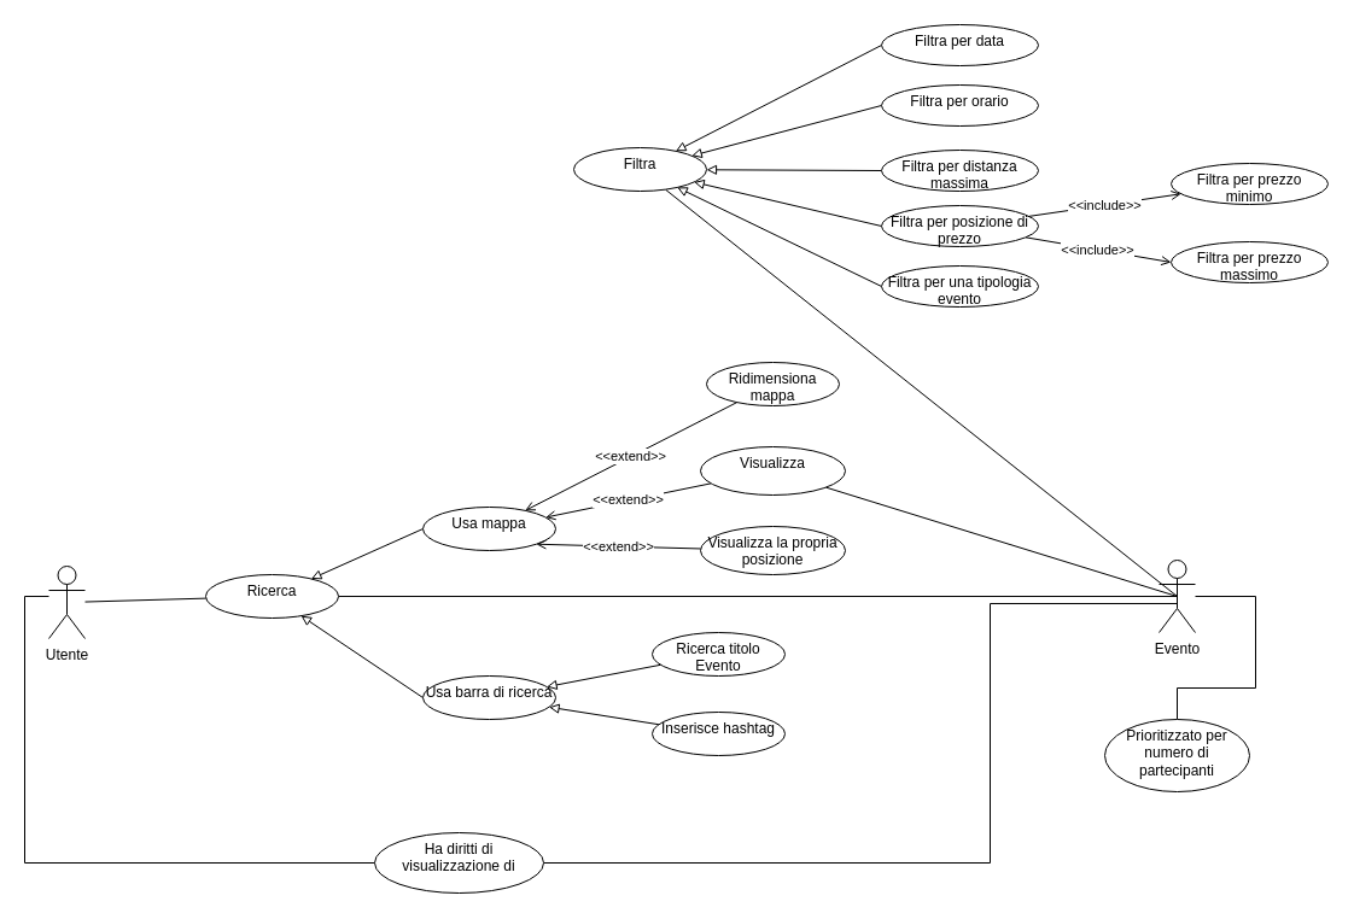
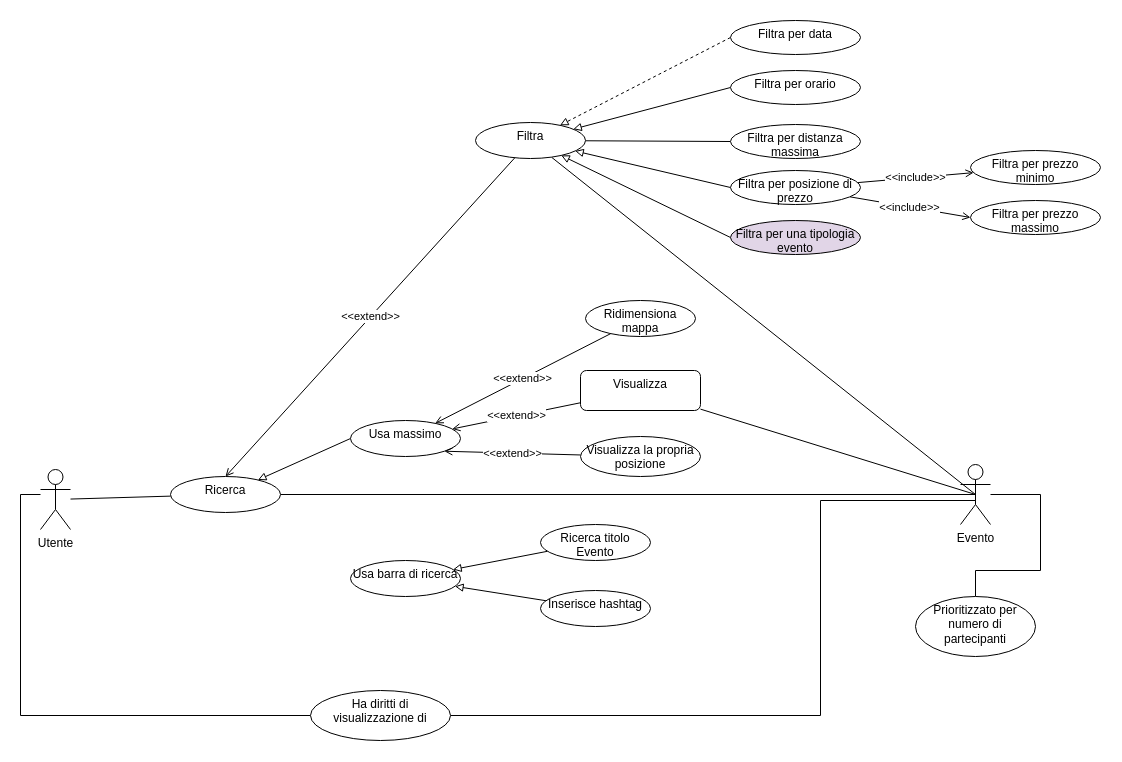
  <mxCell id="0" />
  <mxCell id="1" parent="0" />
  <mxCell id="2" value="" style="rounded=0;orthogonalLoop=1;jettySize=auto;html=1;endArrow=none;endFill=0;" edge="1" parent="1" source="4" target="8"><mxGeometry relative="1" as="geometry" /></mxCell>
  <mxCell id="3" style="edgeStyle=orthogonalEdgeStyle;rounded=0;orthogonalLoop=1;jettySize=auto;html=1;entryX=0;entryY=0.5;entryDx=0;entryDy=0;fontColor=none;endArrow=none;endFill=0;" edge="1" parent="1" source="4" target="43"><mxGeometry relative="1" as="geometry"><Array as="points"><mxPoint x="20" y="494" /><mxPoint x="20" y="715" /></Array></mxGeometry></mxCell>
  <mxCell id="4" value="Utente" style="shape=umlActor;verticalLabelPosition=bottom;verticalAlign=top;html=1;" vertex="1" parent="1"><mxGeometry x="40" y="469" width="30" height="60" as="geometry" /></mxCell>
  <mxCell id="5" value="" style="edgeStyle=none;rounded=0;orthogonalLoop=1;jettySize=auto;html=1;endArrow=none;endFill=0;entryX=0.5;entryY=0.5;entryDx=0;entryDy=0;entryPerimeter=0;" edge="1" parent="1" source="8" target="10"><mxGeometry relative="1" as="geometry"><mxPoint x="980" y="494" as="targetPoint" /></mxGeometry></mxCell>
  <mxCell id="6" style="edgeStyle=none;rounded=0;orthogonalLoop=1;jettySize=auto;html=1;endArrow=block;endFill=0;exitX=0;exitY=0.5;exitDx=0;exitDy=0;" edge="1" parent="1" source="12" target="8"><mxGeometry relative="1" as="geometry" /></mxCell>
- <mxCell id="7" style="edgeStyle=none;rounded=0;orthogonalLoop=1;jettySize=auto;html=1;endArrow=block;endFill=0;exitX=0;exitY=0.5;exitDx=0;exitDy=0;" edge="1" parent="1" source="15" target="8"><mxGeometry relative="1" as="geometry" /></mxCell>
  <mxCell id="8" value="Ricerca" style="ellipse;whiteSpace=wrap;html=1;verticalAlign=top;" vertex="1" parent="1"><mxGeometry x="170" y="476" width="110" height="36" as="geometry" /></mxCell>
  <mxCell id="9" style="edgeStyle=orthogonalEdgeStyle;rounded=0;orthogonalLoop=1;jettySize=auto;html=1;entryX=0.5;entryY=0;entryDx=0;entryDy=0;fontColor=none;endArrow=none;endFill=0;" edge="1" parent="1" source="10" target="41"><mxGeometry relative="1" as="geometry"><Array as="points"><mxPoint x="1040" y="494" /><mxPoint x="1040" y="570" /><mxPoint x="975" y="570" /></Array></mxGeometry></mxCell>
  <mxCell id="10" value="Evento" style="shape=umlActor;verticalLabelPosition=bottom;verticalAlign=top;html=1;" vertex="1" parent="1"><mxGeometry x="960" y="464" width="30" height="60" as="geometry" /></mxCell>
  <mxCell id="11" value="&amp;lt;&amp;lt;extend&amp;gt;&amp;gt;" style="edgeStyle=none;rounded=0;orthogonalLoop=1;jettySize=auto;html=1;endArrow=open;endFill=0;" edge="1" parent="1" source="16" target="12"><mxGeometry relative="1" as="geometry" /></mxCell>
- <mxCell id="12" value="Usa mappa" style="ellipse;whiteSpace=wrap;html=1;verticalAlign=top;" vertex="1" parent="1"><mxGeometry x="350" y="420" width="110" height="36" as="geometry" /></mxCell>
+ <mxCell id="12" value="Usa massimo" style="ellipse;whiteSpace=wrap;html=1;verticalAlign=top;" vertex="1" parent="1"><mxGeometry x="350" y="420" width="110" height="36" as="geometry" /></mxCell>
  <mxCell id="13" value="" style="edgeStyle=none;rounded=0;orthogonalLoop=1;jettySize=auto;html=1;fontColor=none;endArrow=block;endFill=0;" edge="1" parent="1" source="39" target="15"><mxGeometry relative="1" as="geometry" /></mxCell>
  <mxCell id="14" value="" style="edgeStyle=none;rounded=0;orthogonalLoop=1;jettySize=auto;html=1;fontColor=none;endArrow=block;endFill=0;" edge="1" parent="1" source="40" target="15"><mxGeometry relative="1" as="geometry" /></mxCell>
  <mxCell id="15" value="Usa barra di ricerca" style="ellipse;whiteSpace=wrap;html=1;verticalAlign=top;" vertex="1" parent="1"><mxGeometry x="350" y="560" width="110" height="36" as="geometry" /></mxCell>
  <mxCell id="16" value="Ridimensiona mappa" style="ellipse;whiteSpace=wrap;html=1;verticalAlign=top;" vertex="1" parent="1"><mxGeometry x="585" y="300" width="110" height="36" as="geometry" /></mxCell>
  <mxCell id="17" value="&amp;lt;&amp;lt;extend&amp;gt;&amp;gt;" style="edgeStyle=none;rounded=0;orthogonalLoop=1;jettySize=auto;html=1;entryX=1;entryY=1;entryDx=0;entryDy=0;fontColor=none;endArrow=open;endFill=0;" edge="1" parent="1" source="18" target="12"><mxGeometry relative="1" as="geometry" /></mxCell>
  <mxCell id="18" value="Visualizza la propria posizione" style="ellipse;whiteSpace=wrap;html=1;verticalAlign=top;" vertex="1" parent="1"><mxGeometry x="580" y="436" width="120" height="40" as="geometry" /></mxCell>
  <mxCell id="19" style="edgeStyle=none;rounded=0;orthogonalLoop=1;jettySize=auto;html=1;entryX=0.5;entryY=0.5;entryDx=0;entryDy=0;entryPerimeter=0;fontColor=none;endArrow=none;endFill=0;" edge="1" parent="1" source="21" target="10"><mxGeometry relative="1" as="geometry" /></mxCell>
  <mxCell id="20" value="&amp;lt;&amp;lt;extend&amp;gt;&amp;gt;" style="edgeStyle=none;rounded=0;orthogonalLoop=1;jettySize=auto;html=1;fontColor=none;endArrow=open;endFill=0;" edge="1" parent="1" source="21" target="12"><mxGeometry relative="1" as="geometry" /></mxCell>
- <mxCell id="21" value="Visualizza" style="ellipse;whiteSpace=wrap;html=1;verticalAlign=top;" vertex="1" parent="1"><mxGeometry x="580" y="370" width="120" height="40" as="geometry" /></mxCell>
+ <mxCell id="21" value="Visualizza" style="whiteSpace=wrap;html=1;verticalAlign=top;rounded=1;" vertex="1" parent="1"><mxGeometry x="580" y="370" width="120" height="40" as="geometry" /></mxCell>
+ <mxCell id="22" value="&amp;lt;&amp;lt;extend&amp;gt;&amp;gt;" style="edgeStyle=none;rounded=0;orthogonalLoop=1;jettySize=auto;html=1;entryX=0.5;entryY=0;entryDx=0;entryDy=0;fontColor=none;endArrow=open;endFill=0;" edge="1" parent="1" source="29" target="8"><mxGeometry relative="1" as="geometry" /></mxCell>
  <mxCell id="23" style="edgeStyle=none;rounded=0;orthogonalLoop=1;jettySize=auto;html=1;entryX=0.5;entryY=0.5;entryDx=0;entryDy=0;entryPerimeter=0;fontColor=none;endArrow=none;endFill=0;" edge="1" parent="1" source="29" target="10"><mxGeometry relative="1" as="geometry" /></mxCell>
- <mxCell id="24" style="edgeStyle=none;rounded=0;orthogonalLoop=1;jettySize=auto;html=1;fontColor=none;endArrow=block;endFill=0;exitX=0;exitY=0.5;exitDx=0;exitDy=0;" edge="1" parent="1" source="30" target="29"><mxGeometry relative="1" as="geometry" /></mxCell>
+ <mxCell id="24" style="edgeStyle=none;rounded=0;orthogonalLoop=1;jettySize=auto;html=1;fontColor=none;endArrow=block;endFill=0;exitX=0;exitY=0.5;exitDx=0;exitDy=0;dashed=1;" edge="1" parent="1" source="30" target="29"><mxGeometry relative="1" as="geometry" /></mxCell>
  <mxCell id="25" style="edgeStyle=none;rounded=0;orthogonalLoop=1;jettySize=auto;html=1;fontColor=none;endArrow=block;endFill=0;exitX=0;exitY=0.5;exitDx=0;exitDy=0;" edge="1" parent="1" source="31" target="29"><mxGeometry relative="1" as="geometry" /></mxCell>
- <mxCell id="26" style="edgeStyle=none;rounded=0;orthogonalLoop=1;jettySize=auto;html=1;fontColor=none;endArrow=block;endFill=0;exitX=0;exitY=0.5;exitDx=0;exitDy=0;" edge="1" parent="1" source="32" target="29"><mxGeometry relative="1" as="geometry" /></mxCell>
+ <mxCell id="26" style="edgeStyle=none;rounded=0;orthogonalLoop=1;jettySize=auto;html=1;fontColor=none;endArrow=none;endFill=0;exitX=0;exitY=0.5;exitDx=0;exitDy=0;" edge="1" parent="1" source="32" target="29"><mxGeometry relative="1" as="geometry" /></mxCell>
  <mxCell id="27" style="edgeStyle=none;rounded=0;orthogonalLoop=1;jettySize=auto;html=1;fontColor=none;endArrow=block;endFill=0;exitX=0;exitY=0.5;exitDx=0;exitDy=0;" edge="1" parent="1" source="35" target="29"><mxGeometry relative="1" as="geometry" /></mxCell>
  <mxCell id="28" style="edgeStyle=none;rounded=0;orthogonalLoop=1;jettySize=auto;html=1;fontColor=none;endArrow=block;endFill=0;exitX=0;exitY=0.5;exitDx=0;exitDy=0;" edge="1" parent="1" source="36" target="29"><mxGeometry relative="1" as="geometry" /></mxCell>
  <mxCell id="29" value="Filtra" style="ellipse;whiteSpace=wrap;html=1;verticalAlign=top;" vertex="1" parent="1"><mxGeometry x="475" y="122" width="110" height="36" as="geometry" /></mxCell>
  <mxCell id="30" value="Filtra per data" style="ellipse;whiteSpace=wrap;html=1;verticalAlign=top;" vertex="1" parent="1"><mxGeometry x="730" y="20" width="130" height="34" as="geometry" /></mxCell>
  <mxCell id="31" value="Filtra per orario" style="ellipse;whiteSpace=wrap;html=1;verticalAlign=top;" vertex="1" parent="1"><mxGeometry x="730" y="70" width="130" height="34" as="geometry" /></mxCell>
  <mxCell id="32" value="Filtra per distanza massima" style="ellipse;whiteSpace=wrap;html=1;verticalAlign=top;" vertex="1" parent="1"><mxGeometry x="730" y="124" width="130" height="34" as="geometry" /></mxCell>
  <mxCell id="33" value="&amp;lt;&amp;lt;include&amp;gt;&amp;gt;" style="edgeStyle=none;rounded=0;orthogonalLoop=1;jettySize=auto;html=1;endArrow=open;endFill=0;" edge="1" parent="1" source="35" target="37"><mxGeometry relative="1" as="geometry" /></mxCell>
  <mxCell id="34" value="&lt;meta charset=&quot;utf-8&quot;&gt;&lt;span style=&quot;color: rgb(0, 0, 0); font-family: Helvetica; font-size: 11px; font-style: normal; font-variant-ligatures: normal; font-variant-caps: normal; font-weight: 400; letter-spacing: normal; orphans: 2; text-align: center; text-indent: 0px; text-transform: none; widows: 2; word-spacing: 0px; -webkit-text-stroke-width: 0px; background-color: rgb(255, 255, 255); text-decoration-thickness: initial; text-decoration-style: initial; text-decoration-color: initial; float: none; display: inline !important;&quot;&gt;&amp;lt;&amp;lt;include&amp;gt;&amp;gt;&lt;/span&gt;" style="edgeStyle=none;rounded=0;orthogonalLoop=1;jettySize=auto;html=1;entryX=0;entryY=0.5;entryDx=0;entryDy=0;endArrow=open;endFill=0;" edge="1" parent="1" source="35" target="38"><mxGeometry relative="1" as="geometry" /></mxCell>
  <mxCell id="35" value="Filtra per posizione di prezzo" style="ellipse;whiteSpace=wrap;html=1;verticalAlign=top;" vertex="1" parent="1"><mxGeometry x="730" y="170" width="130" height="34" as="geometry" /></mxCell>
- <mxCell id="36" value="Filtra per una tipologia evento" style="ellipse;whiteSpace=wrap;html=1;verticalAlign=top;" vertex="1" parent="1"><mxGeometry x="730" y="220" width="130" height="34" as="geometry" /></mxCell>
- <mxCell id="37" value="Filtra per prezzo minimo" style="ellipse;whiteSpace=wrap;html=1;verticalAlign=top;" vertex="1" parent="1"><mxGeometry x="970" y="135" width="130" height="34" as="geometry" /></mxCell>
+ <mxCell id="36" value="Filtra per una tipologia evento" style="ellipse;whiteSpace=wrap;html=1;verticalAlign=top;fillColor=#e1d5e7;" vertex="1" parent="1"><mxGeometry x="730" y="220" width="130" height="34" as="geometry" /></mxCell>
+ <mxCell id="37" value="Filtra per prezzo minimo" style="ellipse;whiteSpace=wrap;html=1;verticalAlign=top;" vertex="1" parent="1"><mxGeometry x="970" y="150" width="130" height="34" as="geometry" /></mxCell>
  <mxCell id="38" value="Filtra per prezzo massimo" style="ellipse;whiteSpace=wrap;html=1;verticalAlign=top;" vertex="1" parent="1"><mxGeometry x="970" y="200" width="130" height="34" as="geometry" /></mxCell>
  <mxCell id="39" value="Ricerca titolo Evento" style="ellipse;whiteSpace=wrap;html=1;verticalAlign=top;" vertex="1" parent="1"><mxGeometry x="540" y="524" width="110" height="36" as="geometry" /></mxCell>
  <mxCell id="40" value="Inserisce hashtag" style="ellipse;whiteSpace=wrap;html=1;verticalAlign=top;" vertex="1" parent="1"><mxGeometry x="540" y="590" width="110" height="36" as="geometry" /></mxCell>
  <mxCell id="41" value="Prioritizzato per numero di partecipanti" style="ellipse;whiteSpace=wrap;html=1;verticalAlign=top;fontColor=none;" vertex="1" parent="1"><mxGeometry x="915" y="596" width="120" height="60" as="geometry" /></mxCell>
  <mxCell id="42" style="edgeStyle=orthogonalEdgeStyle;rounded=0;orthogonalLoop=1;jettySize=auto;html=1;entryX=0.5;entryY=0.5;entryDx=0;entryDy=0;entryPerimeter=0;fontColor=none;endArrow=none;endFill=0;" edge="1" parent="1" source="43" target="10"><mxGeometry relative="1" as="geometry"><Array as="points"><mxPoint x="820" y="715" /><mxPoint x="820" y="500" /><mxPoint x="975" y="500" /></Array></mxGeometry></mxCell>
  <mxCell id="43" value="Ha diritti di visualizzazione di" style="ellipse;whiteSpace=wrap;html=1;verticalAlign=top;" vertex="1" parent="1"><mxGeometry x="310" y="690" width="140" height="50" as="geometry" /></mxCell>
